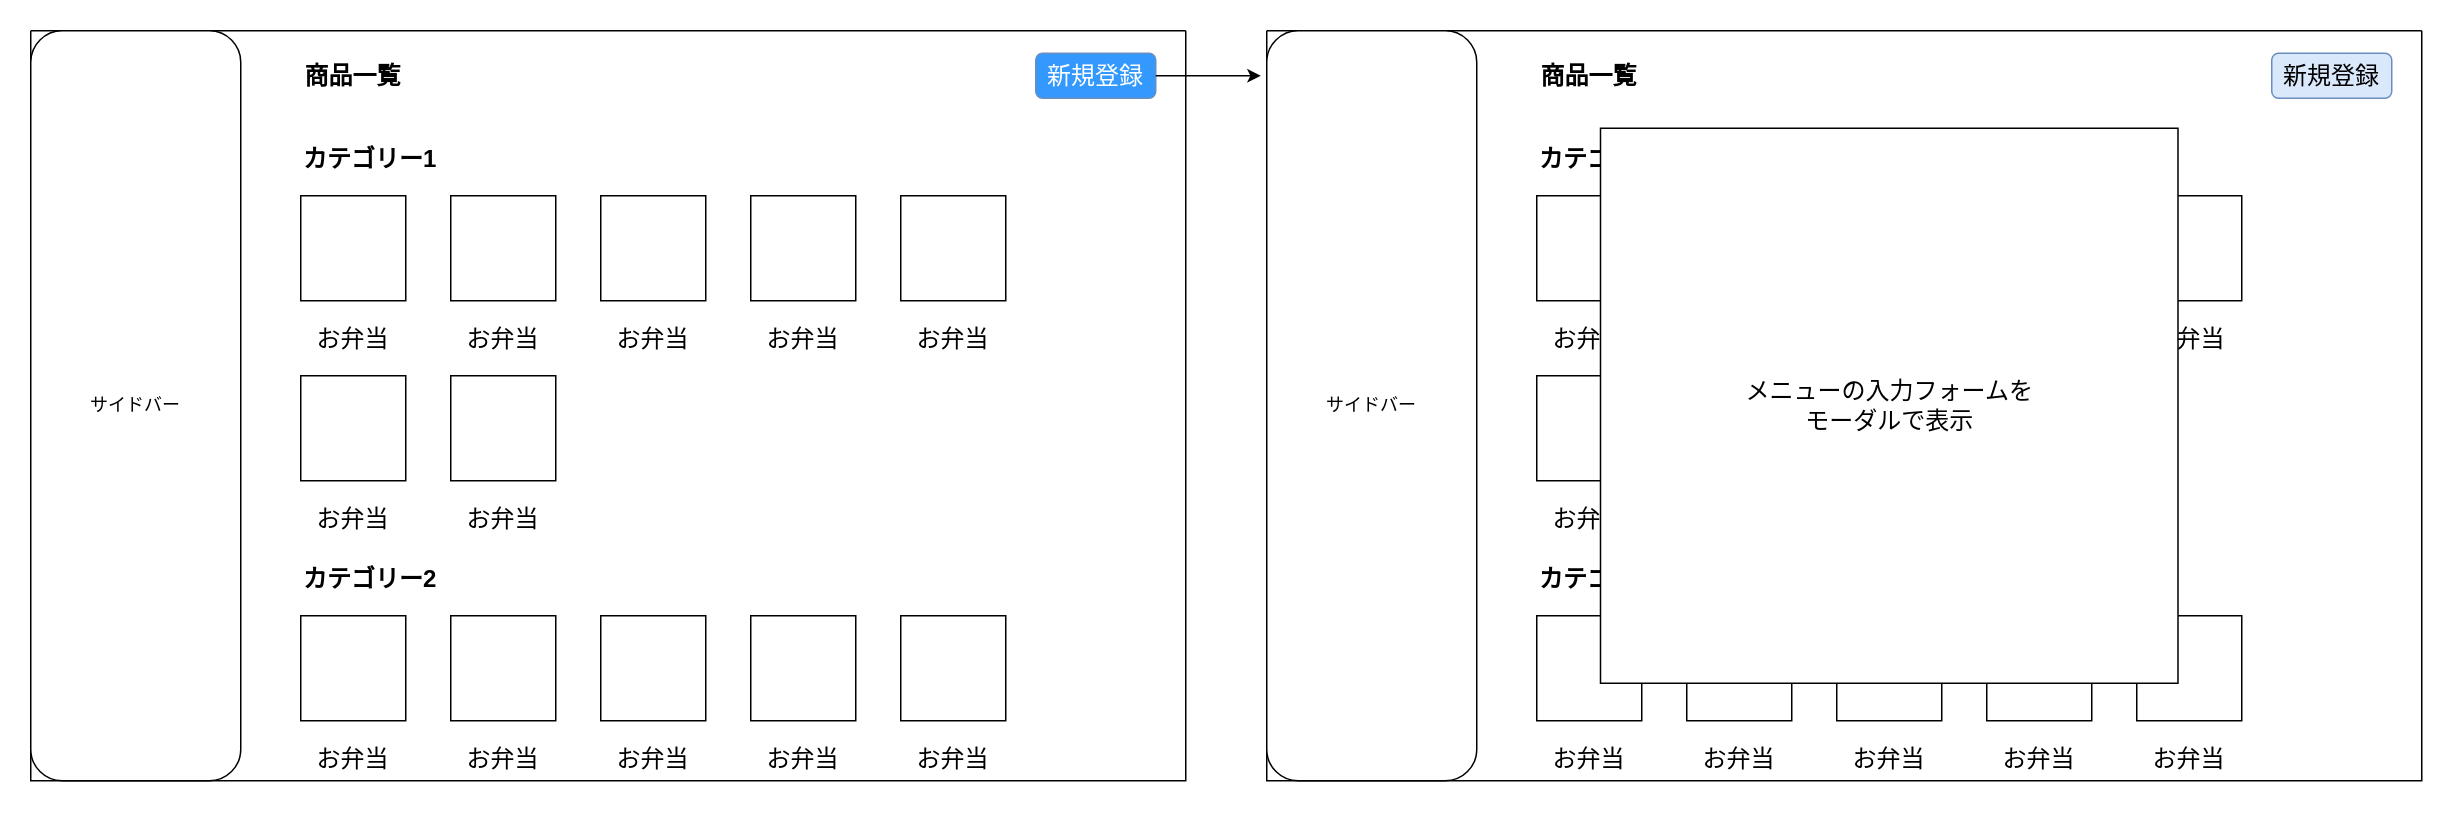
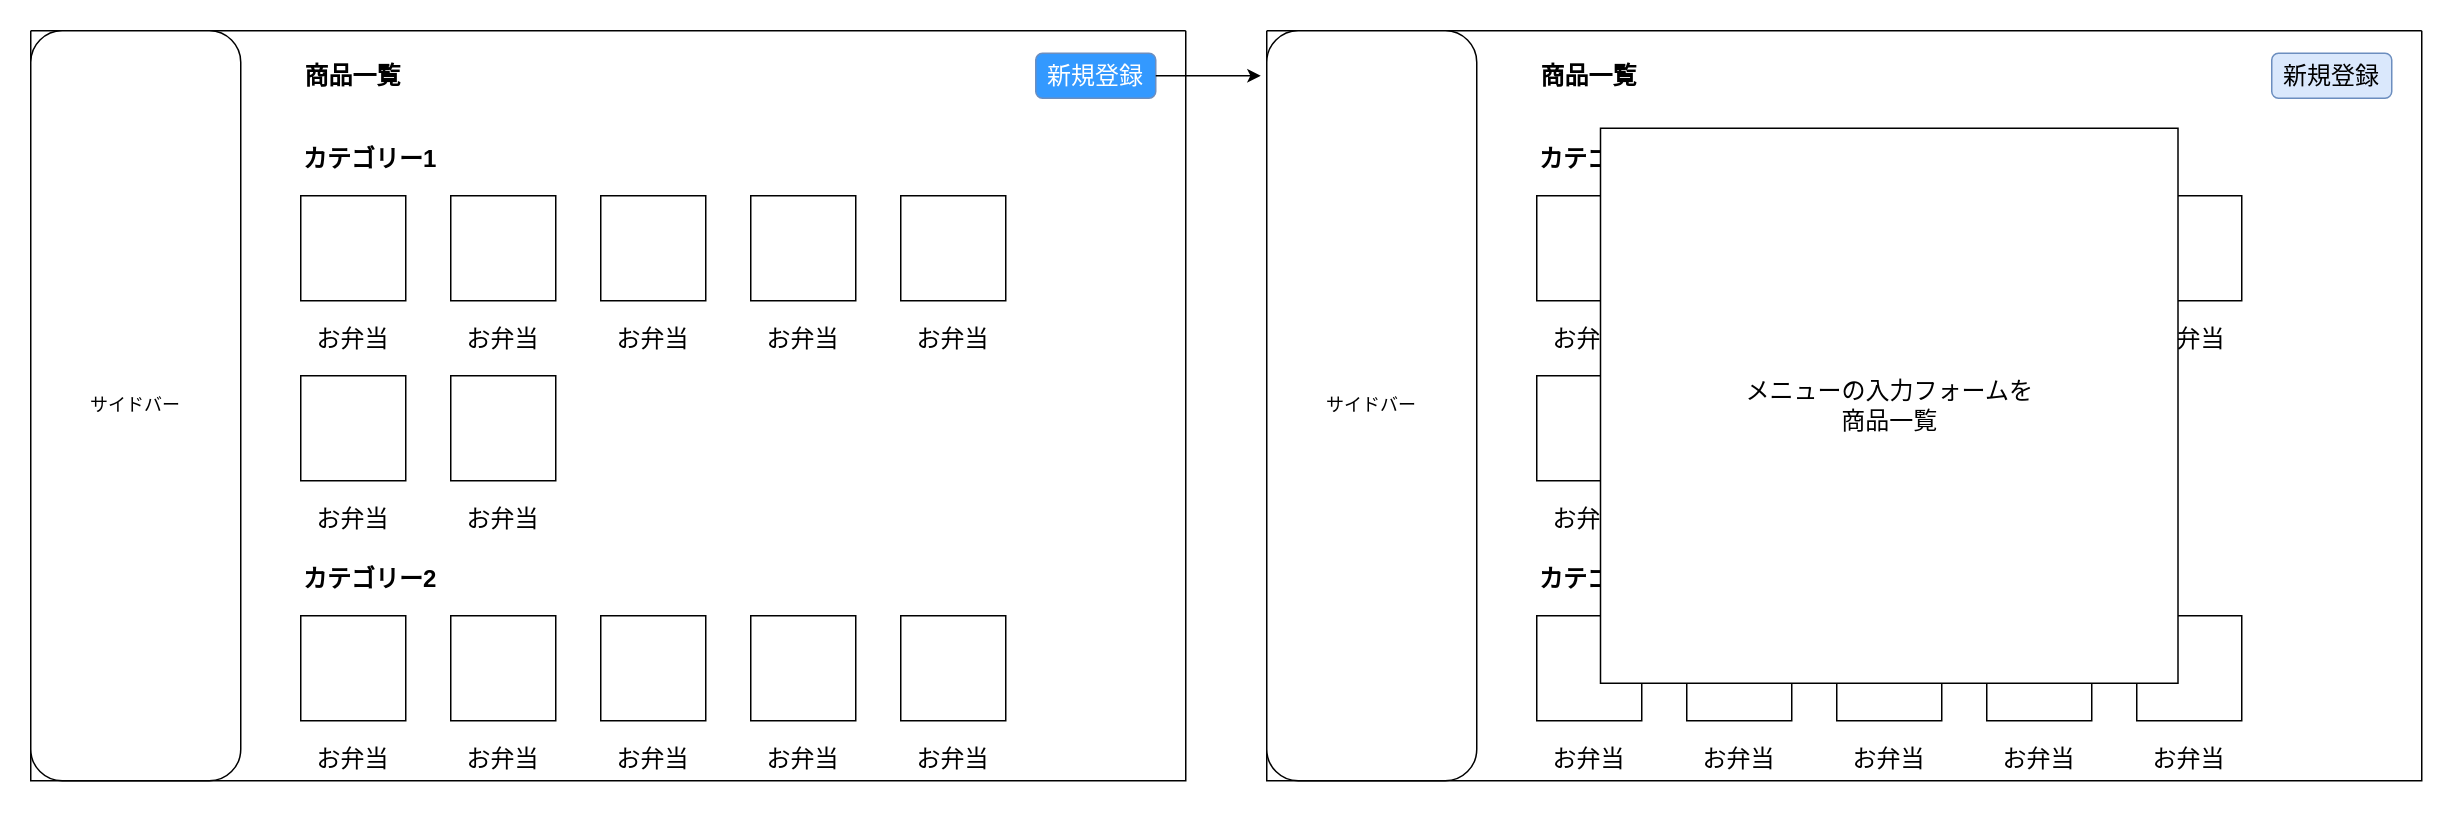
  <mxCell id="0" />
  <mxCell id="1" parent="0" />
  <mxCell id="2" value="" style="swimlane;startSize=0;" parent="1" vertex="1"><mxGeometry x="20" y="20" width="770" height="500" as="geometry" /></mxCell>
  <mxCell id="3" value="サイドバー" style="rounded=1;whiteSpace=wrap;html=1;" parent="2" vertex="1"><mxGeometry width="140" height="500" as="geometry" /></mxCell>
  <mxCell id="4" value="&lt;b&gt;&lt;font style=&quot;font-size: 16px&quot;&gt;商品一覧&lt;/font&gt;&lt;/b&gt;" style="text;html=1;strokeColor=none;fillColor=none;align=center;verticalAlign=middle;whiteSpace=wrap;rounded=0;" parent="2" vertex="1"><mxGeometry x="160" y="10" width="110" height="40" as="geometry" /></mxCell>
  <mxCell id="5" value="" style="whiteSpace=wrap;html=1;aspect=fixed;fontSize=16;" parent="2" vertex="1"><mxGeometry x="180" y="110" width="70" height="70" as="geometry" /></mxCell>
  <mxCell id="6" value="お弁当" style="text;html=1;strokeColor=none;fillColor=none;align=center;verticalAlign=middle;whiteSpace=wrap;rounded=0;fontSize=16;" parent="2" vertex="1"><mxGeometry x="185" y="190" width="60" height="30" as="geometry" /></mxCell>
  <mxCell id="7" value="&lt;div&gt;&lt;span&gt;&lt;b&gt;カテゴリー1&lt;/b&gt;&lt;/span&gt;&lt;/div&gt;" style="text;html=1;strokeColor=none;fillColor=none;align=left;verticalAlign=middle;whiteSpace=wrap;rounded=0;fontSize=16;" parent="2" vertex="1"><mxGeometry x="180" y="70" width="120" height="30" as="geometry" /></mxCell>
  <mxCell id="8" value="" style="whiteSpace=wrap;html=1;aspect=fixed;fontSize=16;" parent="2" vertex="1"><mxGeometry x="280" y="110" width="70" height="70" as="geometry" /></mxCell>
  <mxCell id="9" value="お弁当" style="text;html=1;strokeColor=none;fillColor=none;align=center;verticalAlign=middle;whiteSpace=wrap;rounded=0;fontSize=16;" parent="2" vertex="1"><mxGeometry x="285" y="190" width="60" height="30" as="geometry" /></mxCell>
  <mxCell id="10" value="" style="whiteSpace=wrap;html=1;aspect=fixed;fontSize=16;" parent="2" vertex="1"><mxGeometry x="380" y="110" width="70" height="70" as="geometry" /></mxCell>
  <mxCell id="11" value="お弁当" style="text;html=1;strokeColor=none;fillColor=none;align=center;verticalAlign=middle;whiteSpace=wrap;rounded=0;fontSize=16;" parent="2" vertex="1"><mxGeometry x="385" y="190" width="60" height="30" as="geometry" /></mxCell>
  <mxCell id="12" value="" style="whiteSpace=wrap;html=1;aspect=fixed;fontSize=16;" parent="2" vertex="1"><mxGeometry x="480" y="110" width="70" height="70" as="geometry" /></mxCell>
  <mxCell id="13" value="お弁当" style="text;html=1;strokeColor=none;fillColor=none;align=center;verticalAlign=middle;whiteSpace=wrap;rounded=0;fontSize=16;" parent="2" vertex="1"><mxGeometry x="485" y="190" width="60" height="30" as="geometry" /></mxCell>
  <mxCell id="14" value="" style="whiteSpace=wrap;html=1;aspect=fixed;fontSize=16;" parent="2" vertex="1"><mxGeometry x="580" y="110" width="70" height="70" as="geometry" /></mxCell>
  <mxCell id="15" value="お弁当" style="text;html=1;strokeColor=none;fillColor=none;align=center;verticalAlign=middle;whiteSpace=wrap;rounded=0;fontSize=16;" parent="2" vertex="1"><mxGeometry x="585" y="190" width="60" height="30" as="geometry" /></mxCell>
  <mxCell id="16" value="" style="whiteSpace=wrap;html=1;aspect=fixed;fontSize=16;" parent="2" vertex="1"><mxGeometry x="180" y="230" width="70" height="70" as="geometry" /></mxCell>
  <mxCell id="17" value="お弁当" style="text;html=1;strokeColor=none;fillColor=none;align=center;verticalAlign=middle;whiteSpace=wrap;rounded=0;fontSize=16;" parent="2" vertex="1"><mxGeometry x="185" y="310" width="60" height="30" as="geometry" /></mxCell>
  <mxCell id="18" value="" style="whiteSpace=wrap;html=1;aspect=fixed;fontSize=16;" parent="2" vertex="1"><mxGeometry x="280" y="230" width="70" height="70" as="geometry" /></mxCell>
  <mxCell id="19" value="お弁当" style="text;html=1;strokeColor=none;fillColor=none;align=center;verticalAlign=middle;whiteSpace=wrap;rounded=0;fontSize=16;" parent="2" vertex="1"><mxGeometry x="285" y="310" width="60" height="30" as="geometry" /></mxCell>
  <mxCell id="20" value="" style="whiteSpace=wrap;html=1;aspect=fixed;fontSize=16;" parent="2" vertex="1"><mxGeometry x="180" y="390" width="70" height="70" as="geometry" /></mxCell>
  <mxCell id="21" value="お弁当" style="text;html=1;strokeColor=none;fillColor=none;align=center;verticalAlign=middle;whiteSpace=wrap;rounded=0;fontSize=16;" parent="2" vertex="1"><mxGeometry x="185" y="470" width="60" height="30" as="geometry" /></mxCell>
  <mxCell id="22" value="&lt;div&gt;&lt;span&gt;&lt;b&gt;カテゴリー2&lt;/b&gt;&lt;/span&gt;&lt;/div&gt;" style="text;html=1;strokeColor=none;fillColor=none;align=left;verticalAlign=middle;whiteSpace=wrap;rounded=0;fontSize=16;" parent="2" vertex="1"><mxGeometry x="180" y="350" width="120" height="30" as="geometry" /></mxCell>
  <mxCell id="23" value="" style="whiteSpace=wrap;html=1;aspect=fixed;fontSize=16;" parent="2" vertex="1"><mxGeometry x="280" y="390" width="70" height="70" as="geometry" /></mxCell>
  <mxCell id="24" value="お弁当" style="text;html=1;strokeColor=none;fillColor=none;align=center;verticalAlign=middle;whiteSpace=wrap;rounded=0;fontSize=16;" parent="2" vertex="1"><mxGeometry x="285" y="470" width="60" height="30" as="geometry" /></mxCell>
  <mxCell id="25" value="" style="whiteSpace=wrap;html=1;aspect=fixed;fontSize=16;" parent="2" vertex="1"><mxGeometry x="380" y="390" width="70" height="70" as="geometry" /></mxCell>
  <mxCell id="26" value="お弁当" style="text;html=1;strokeColor=none;fillColor=none;align=center;verticalAlign=middle;whiteSpace=wrap;rounded=0;fontSize=16;" parent="2" vertex="1"><mxGeometry x="385" y="470" width="60" height="30" as="geometry" /></mxCell>
  <mxCell id="27" value="" style="whiteSpace=wrap;html=1;aspect=fixed;fontSize=16;" parent="2" vertex="1"><mxGeometry x="480" y="390" width="70" height="70" as="geometry" /></mxCell>
  <mxCell id="28" value="お弁当" style="text;html=1;strokeColor=none;fillColor=none;align=center;verticalAlign=middle;whiteSpace=wrap;rounded=0;fontSize=16;" parent="2" vertex="1"><mxGeometry x="485" y="470" width="60" height="30" as="geometry" /></mxCell>
  <mxCell id="29" value="" style="whiteSpace=wrap;html=1;aspect=fixed;fontSize=16;" parent="2" vertex="1"><mxGeometry x="580" y="390" width="70" height="70" as="geometry" /></mxCell>
  <mxCell id="30" value="お弁当" style="text;html=1;strokeColor=none;fillColor=none;align=center;verticalAlign=middle;whiteSpace=wrap;rounded=0;fontSize=16;" parent="2" vertex="1"><mxGeometry x="585" y="470" width="60" height="30" as="geometry" /></mxCell>
  <mxCell id="31" value="&lt;font color=&quot;#ffffff&quot;&gt;新規登録&lt;/font&gt;" style="rounded=1;whiteSpace=wrap;html=1;fontSize=16;fillColor=#3399FF;strokeColor=#6c8ebf;" parent="2" vertex="1"><mxGeometry x="670" y="15" width="80" height="30" as="geometry" /></mxCell>
  <mxCell id="32" style="edgeStyle=orthogonalEdgeStyle;rounded=0;orthogonalLoop=1;jettySize=auto;html=1;fontSize=16;" parent="1" source="31" edge="1"><mxGeometry relative="1" as="geometry"><mxPoint x="840" y="50" as="targetPoint" /></mxGeometry></mxCell>
  <mxCell id="33" value="" style="swimlane;startSize=0;" parent="1" vertex="1"><mxGeometry x="844" y="20" width="770" height="500" as="geometry" /></mxCell>
  <mxCell id="34" value="サイドバー" style="rounded=1;whiteSpace=wrap;html=1;" parent="33" vertex="1"><mxGeometry width="140" height="500" as="geometry" /></mxCell>
  <mxCell id="35" value="&lt;b&gt;&lt;font style=&quot;font-size: 16px&quot;&gt;商品一覧&lt;/font&gt;&lt;/b&gt;" style="text;html=1;strokeColor=none;fillColor=none;align=center;verticalAlign=middle;whiteSpace=wrap;rounded=0;" parent="33" vertex="1"><mxGeometry x="160" y="10" width="110" height="40" as="geometry" /></mxCell>
  <mxCell id="36" value="" style="whiteSpace=wrap;html=1;aspect=fixed;fontSize=16;" parent="33" vertex="1"><mxGeometry x="180" y="110" width="70" height="70" as="geometry" /></mxCell>
  <mxCell id="37" value="お弁当" style="text;html=1;strokeColor=none;fillColor=none;align=center;verticalAlign=middle;whiteSpace=wrap;rounded=0;fontSize=16;" parent="33" vertex="1"><mxGeometry x="185" y="190" width="60" height="30" as="geometry" /></mxCell>
  <mxCell id="38" value="&lt;div&gt;&lt;span&gt;&lt;b&gt;カテゴリー1&lt;/b&gt;&lt;/span&gt;&lt;/div&gt;" style="text;html=1;strokeColor=none;fillColor=none;align=left;verticalAlign=middle;whiteSpace=wrap;rounded=0;fontSize=16;" parent="33" vertex="1"><mxGeometry x="180" y="70" width="120" height="30" as="geometry" /></mxCell>
  <mxCell id="39" value="" style="whiteSpace=wrap;html=1;aspect=fixed;fontSize=16;" parent="33" vertex="1"><mxGeometry x="280" y="110" width="70" height="70" as="geometry" /></mxCell>
  <mxCell id="40" value="お弁当" style="text;html=1;strokeColor=none;fillColor=none;align=center;verticalAlign=middle;whiteSpace=wrap;rounded=0;fontSize=16;" parent="33" vertex="1"><mxGeometry x="285" y="190" width="60" height="30" as="geometry" /></mxCell>
  <mxCell id="41" value="" style="whiteSpace=wrap;html=1;aspect=fixed;fontSize=16;" parent="33" vertex="1"><mxGeometry x="380" y="110" width="70" height="70" as="geometry" /></mxCell>
  <mxCell id="42" value="お弁当" style="text;html=1;strokeColor=none;fillColor=none;align=center;verticalAlign=middle;whiteSpace=wrap;rounded=0;fontSize=16;" parent="33" vertex="1"><mxGeometry x="385" y="190" width="60" height="30" as="geometry" /></mxCell>
  <mxCell id="43" value="" style="whiteSpace=wrap;html=1;aspect=fixed;fontSize=16;" parent="33" vertex="1"><mxGeometry x="480" y="110" width="70" height="70" as="geometry" /></mxCell>
  <mxCell id="44" value="お弁当" style="text;html=1;strokeColor=none;fillColor=none;align=center;verticalAlign=middle;whiteSpace=wrap;rounded=0;fontSize=16;" parent="33" vertex="1"><mxGeometry x="485" y="190" width="60" height="30" as="geometry" /></mxCell>
  <mxCell id="45" value="" style="whiteSpace=wrap;html=1;aspect=fixed;fontSize=16;" parent="33" vertex="1"><mxGeometry x="580" y="110" width="70" height="70" as="geometry" /></mxCell>
  <mxCell id="46" value="お弁当" style="text;html=1;strokeColor=none;fillColor=none;align=center;verticalAlign=middle;whiteSpace=wrap;rounded=0;fontSize=16;" parent="33" vertex="1"><mxGeometry x="585" y="190" width="60" height="30" as="geometry" /></mxCell>
  <mxCell id="47" value="" style="whiteSpace=wrap;html=1;aspect=fixed;fontSize=16;" parent="33" vertex="1"><mxGeometry x="180" y="230" width="70" height="70" as="geometry" /></mxCell>
  <mxCell id="48" value="お弁当" style="text;html=1;strokeColor=none;fillColor=none;align=center;verticalAlign=middle;whiteSpace=wrap;rounded=0;fontSize=16;" parent="33" vertex="1"><mxGeometry x="185" y="310" width="60" height="30" as="geometry" /></mxCell>
  <mxCell id="49" value="" style="whiteSpace=wrap;html=1;aspect=fixed;fontSize=16;" parent="33" vertex="1"><mxGeometry x="280" y="230" width="70" height="70" as="geometry" /></mxCell>
  <mxCell id="50" value="お弁当" style="text;html=1;strokeColor=none;fillColor=none;align=center;verticalAlign=middle;whiteSpace=wrap;rounded=0;fontSize=16;" parent="33" vertex="1"><mxGeometry x="285" y="310" width="60" height="30" as="geometry" /></mxCell>
  <mxCell id="51" value="" style="whiteSpace=wrap;html=1;aspect=fixed;fontSize=16;" parent="33" vertex="1"><mxGeometry x="180" y="390" width="70" height="70" as="geometry" /></mxCell>
  <mxCell id="52" value="お弁当" style="text;html=1;strokeColor=none;fillColor=none;align=center;verticalAlign=middle;whiteSpace=wrap;rounded=0;fontSize=16;" parent="33" vertex="1"><mxGeometry x="185" y="470" width="60" height="30" as="geometry" /></mxCell>
  <mxCell id="53" value="&lt;div&gt;&lt;span&gt;&lt;b&gt;カテゴリー2&lt;/b&gt;&lt;/span&gt;&lt;/div&gt;" style="text;html=1;strokeColor=none;fillColor=none;align=left;verticalAlign=middle;whiteSpace=wrap;rounded=0;fontSize=16;" parent="33" vertex="1"><mxGeometry x="180" y="350" width="120" height="30" as="geometry" /></mxCell>
  <mxCell id="54" value="" style="whiteSpace=wrap;html=1;aspect=fixed;fontSize=16;" parent="33" vertex="1"><mxGeometry x="280" y="390" width="70" height="70" as="geometry" /></mxCell>
  <mxCell id="55" value="お弁当" style="text;html=1;strokeColor=none;fillColor=none;align=center;verticalAlign=middle;whiteSpace=wrap;rounded=0;fontSize=16;" parent="33" vertex="1"><mxGeometry x="285" y="470" width="60" height="30" as="geometry" /></mxCell>
  <mxCell id="56" value="" style="whiteSpace=wrap;html=1;aspect=fixed;fontSize=16;" parent="33" vertex="1"><mxGeometry x="380" y="390" width="70" height="70" as="geometry" /></mxCell>
  <mxCell id="57" value="お弁当" style="text;html=1;strokeColor=none;fillColor=none;align=center;verticalAlign=middle;whiteSpace=wrap;rounded=0;fontSize=16;" parent="33" vertex="1"><mxGeometry x="385" y="470" width="60" height="30" as="geometry" /></mxCell>
  <mxCell id="58" value="" style="whiteSpace=wrap;html=1;aspect=fixed;fontSize=16;" parent="33" vertex="1"><mxGeometry x="480" y="390" width="70" height="70" as="geometry" /></mxCell>
  <mxCell id="59" value="お弁当" style="text;html=1;strokeColor=none;fillColor=none;align=center;verticalAlign=middle;whiteSpace=wrap;rounded=0;fontSize=16;" parent="33" vertex="1"><mxGeometry x="485" y="470" width="60" height="30" as="geometry" /></mxCell>
  <mxCell id="60" value="" style="whiteSpace=wrap;html=1;aspect=fixed;fontSize=16;" parent="33" vertex="1"><mxGeometry x="580" y="390" width="70" height="70" as="geometry" /></mxCell>
  <mxCell id="61" value="お弁当" style="text;html=1;strokeColor=none;fillColor=none;align=center;verticalAlign=middle;whiteSpace=wrap;rounded=0;fontSize=16;" parent="33" vertex="1"><mxGeometry x="585" y="470" width="60" height="30" as="geometry" /></mxCell>
  <mxCell id="62" value="新規登録" style="rounded=1;whiteSpace=wrap;html=1;fontSize=16;fillColor=#dae8fc;strokeColor=#6c8ebf;" parent="33" vertex="1"><mxGeometry x="670" y="15" width="80" height="30" as="geometry" /></mxCell>
- <mxCell id="63" value="メニューの入力フォームを&lt;br&gt;モーダルで表示" style="rounded=0;whiteSpace=wrap;html=1;fontSize=16;fillColor=default;" parent="33" vertex="1"><mxGeometry x="222.5" y="65" width="385" height="370" as="geometry" /></mxCell>
+ <mxCell id="63" value="メニューの入力フォームを&lt;br&gt;商品一覧" style="rounded=0;whiteSpace=wrap;html=1;fontSize=16;fillColor=default;" parent="33" vertex="1"><mxGeometry x="222.5" y="65" width="385" height="370" as="geometry" /></mxCell>
